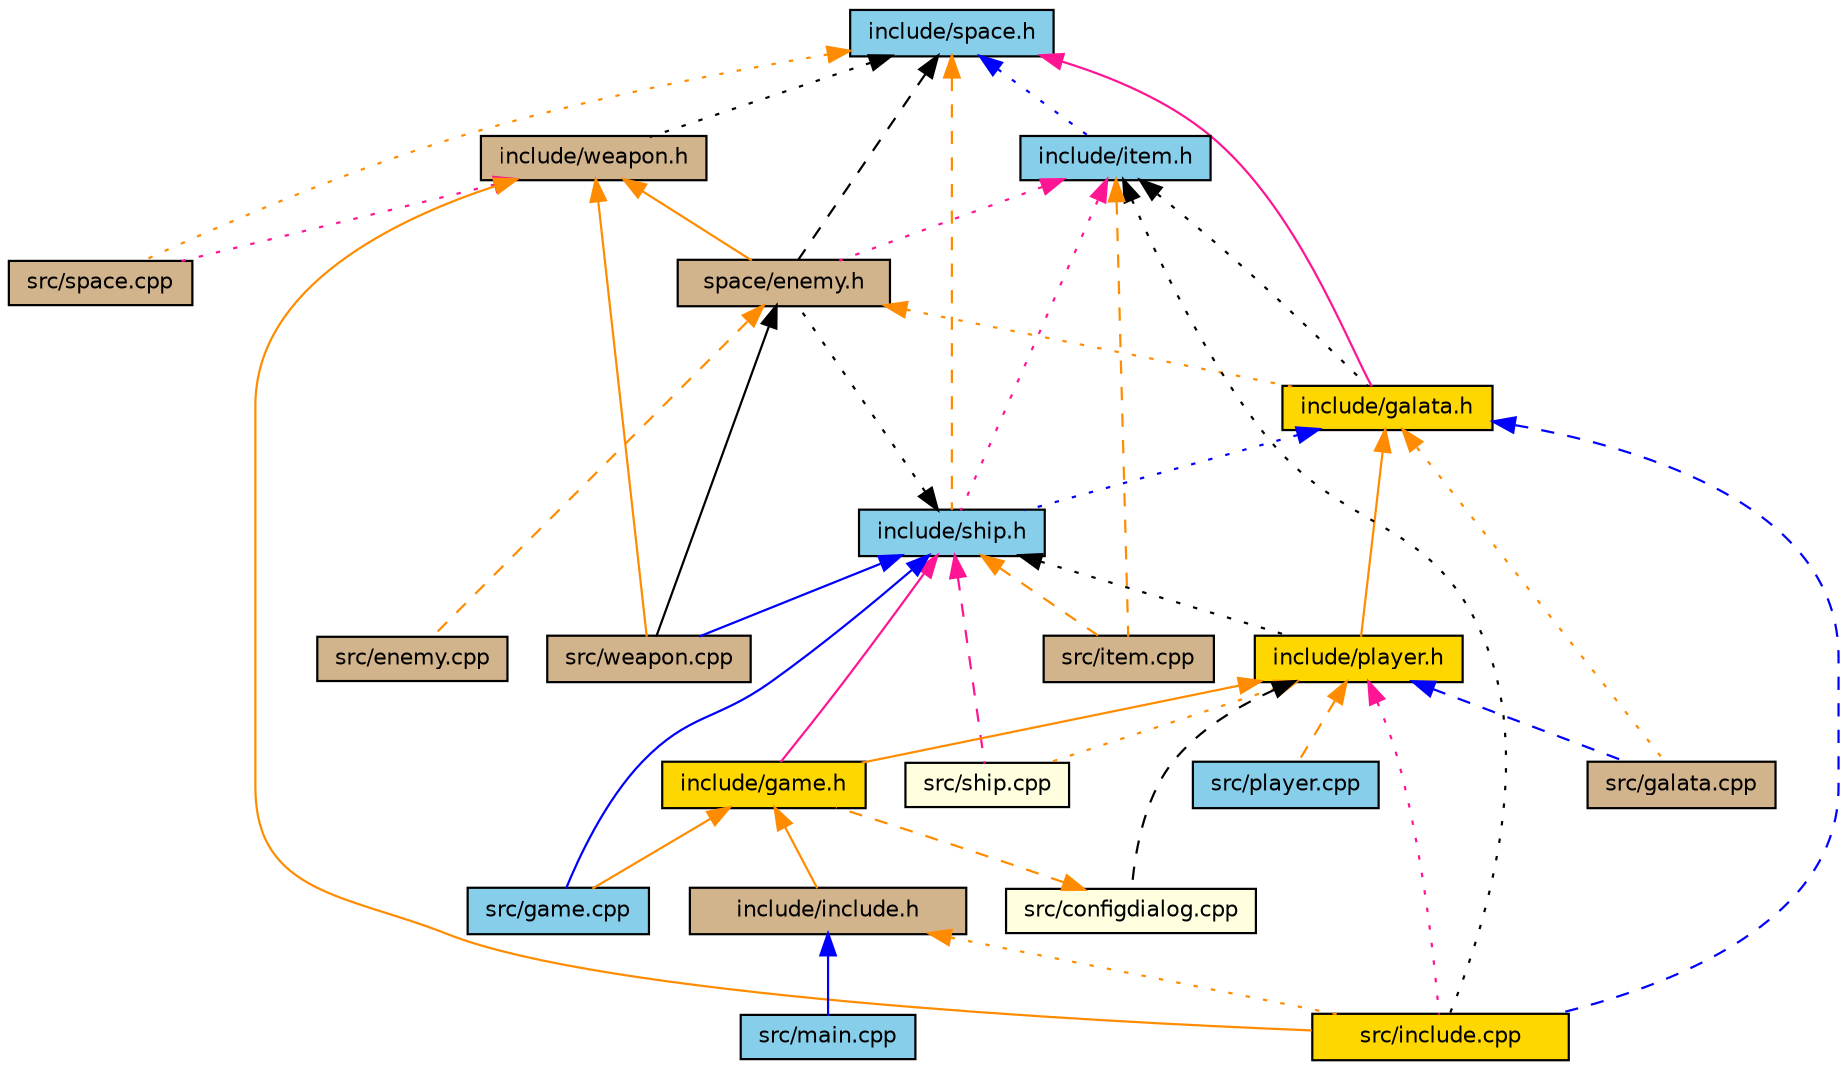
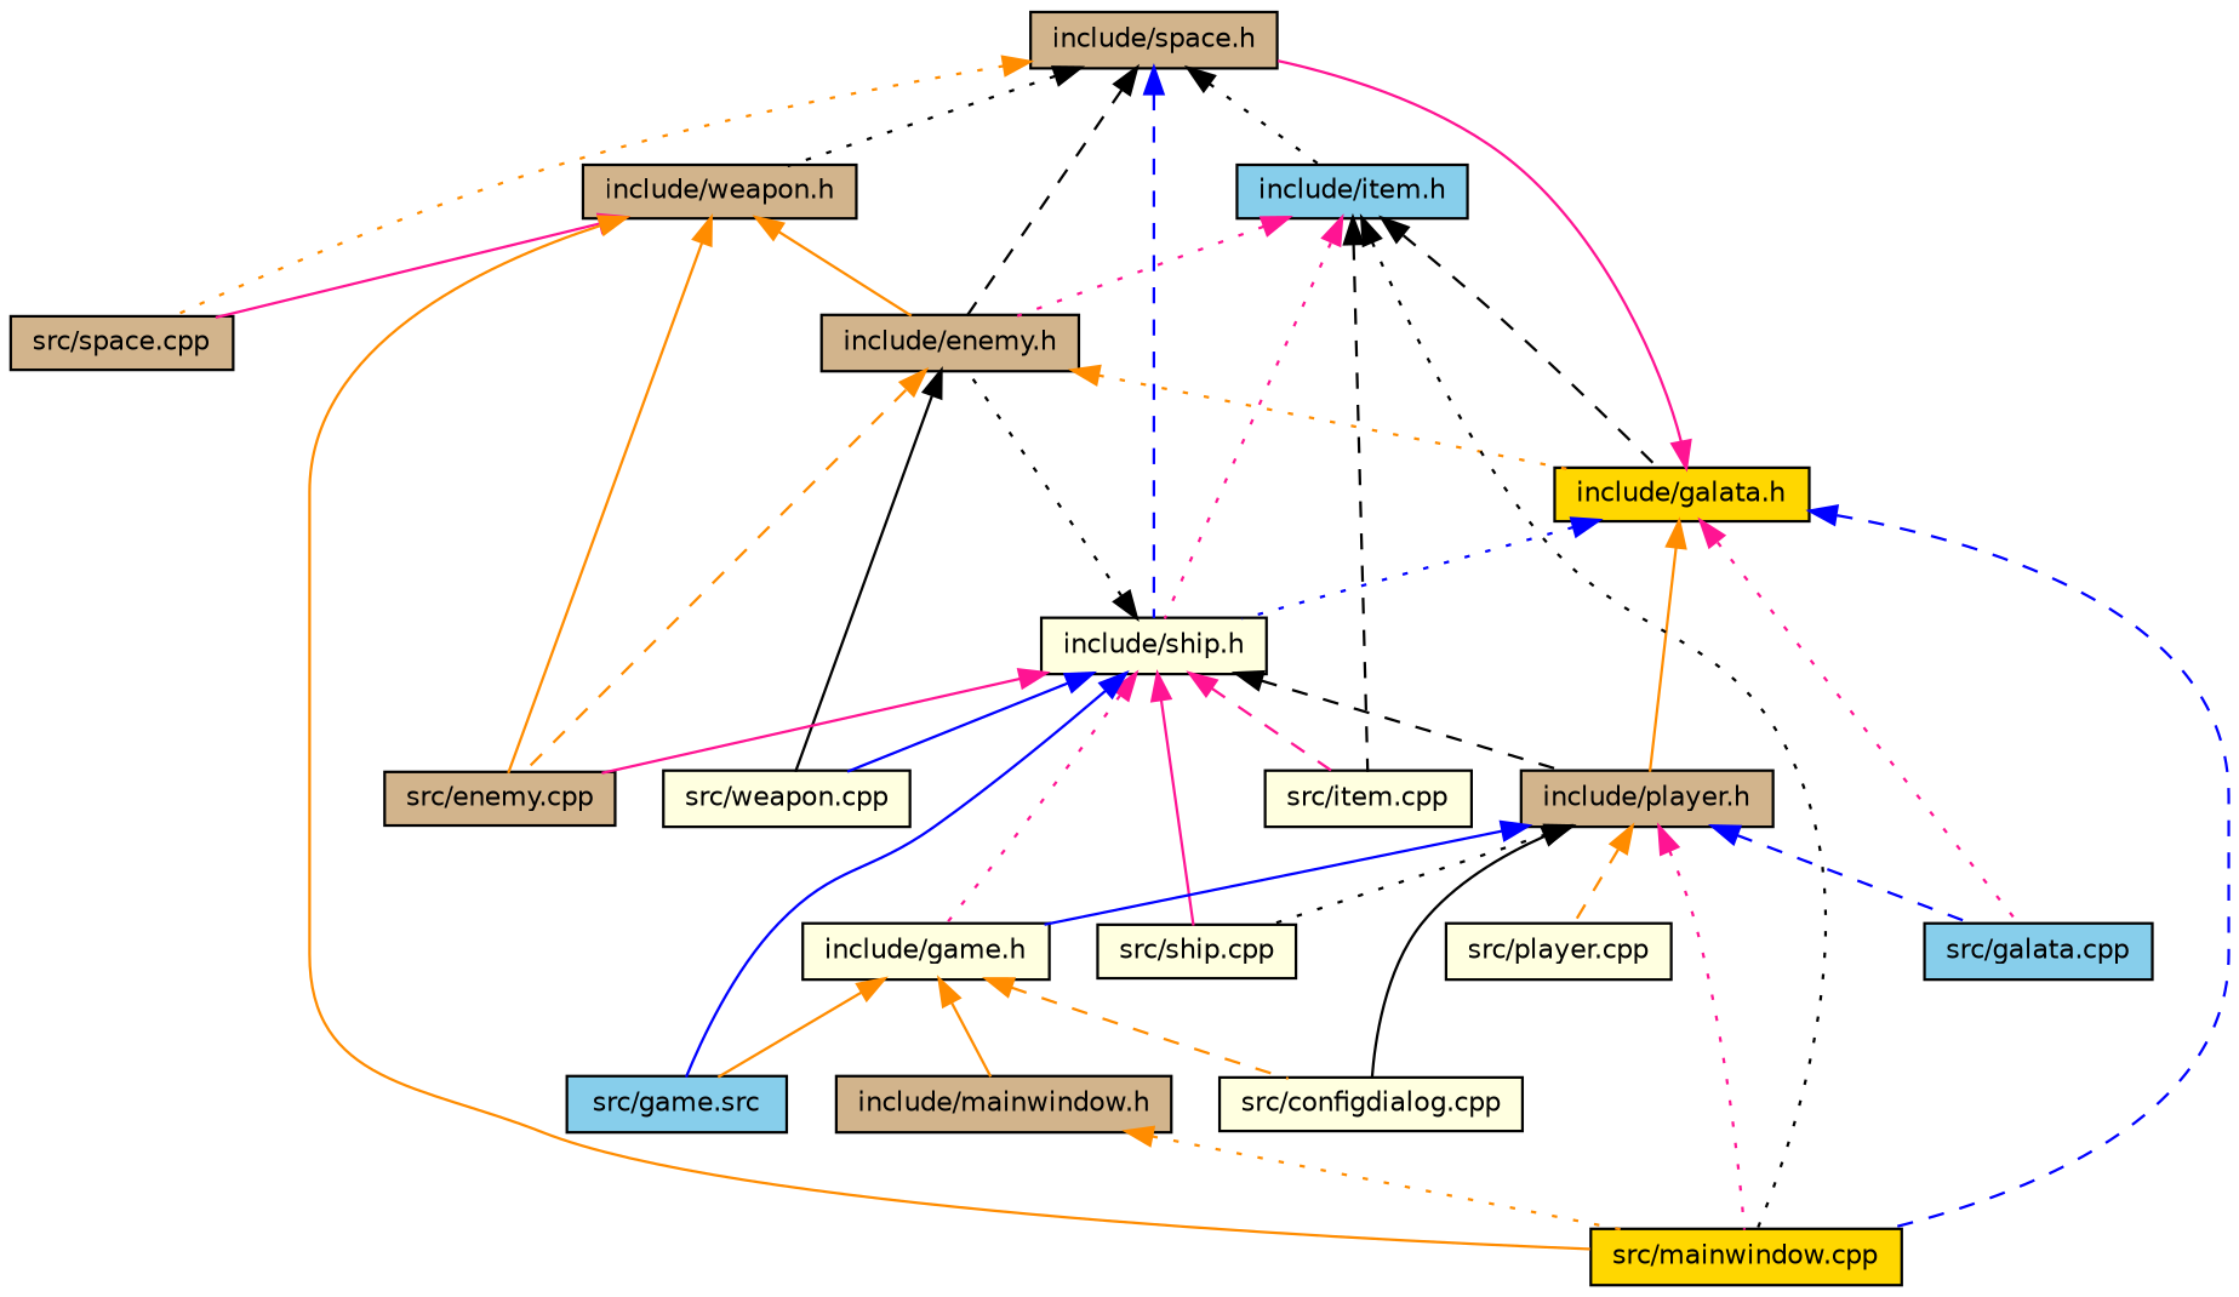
  digraph {
    node [color=black fillcolor=tan fontname=Helvetica fontsize=10 shape=record style=filled]
    edge [color=darkorange dir=back fontname=Helvetica fontsize=10 labelfontname=Helvetica labelfontsize=10 style=solid]
-   n1 [fillcolor=skyblue fontcolor=black height=0.2 label="include/space.h" width=0.4]
-   n2 [height=0.2 label="space/enemy.h" width=0.4]
+   n1 [fontcolor=black height=0.2 label="include/space.h" width=0.4]
+   n2 [height=0.2 label="include/enemy.h" width=0.4]
    n3 [fillcolor=gold height=0.2 label="include/galata.h" width=0.4]
-   n4 [fillcolor=skyblue height=0.2 label="include/ship.h" width=0.4]
+   n4 [fillcolor=lightyellow height=0.2 label="include/ship.h" width=0.4]
    n5 [height=0.2 label="include/weapon.h" width=0.4]
    n6 [height=0.2 label="src/space.cpp" width=0.4]
    n7 [fillcolor=skyblue height=0.2 label="include/item.h" width=0.4]
    n8 [height=0.2 label="src/enemy.cpp" width=0.4]
-   n9 [height=0.2 label="src/weapon.cpp" width=0.4]
-   n10 [fillcolor=gold height=0.2 label="src/include.cpp" width=0.4]
-   n11 [fillcolor=gold height=0.2 label="include/player.h" width=0.4]
-   n12 [height=0.2 label="src/galata.cpp" width=0.4]
-   n13 [fillcolor=gold height=0.2 label="include/game.h" width=0.4]
+   n9 [fillcolor=lightyellow height=0.2 label="src/weapon.cpp" width=0.4]
+   n10 [fillcolor=gold height=0.2 label="src/mainwindow.cpp" width=0.4]
+   n11 [height=0.2 label="include/player.h" width=0.4]
+   n12 [fillcolor=skyblue height=0.2 label="src/galata.cpp" width=0.4]
+   n13 [fillcolor=lightyellow height=0.2 label="include/game.h" width=0.4]
    n14 [fillcolor=lightyellow height=0.2 label="src/ship.cpp" width=0.4]
-   n15 [height=0.2 label="src/item.cpp" width=0.4]
-   n16 [fillcolor=skyblue height=0.2 label="src/game.cpp" width=0.4]
+   n15 [fillcolor=lightyellow height=0.2 label="src/item.cpp" width=0.4]
+   n16 [fillcolor=skyblue height=0.2 label="src/game.src" width=0.4]
    n17 [fillcolor=lightyellow height=0.2 label="src/configdialog.cpp" width=0.4]
-   n18 [fillcolor=skyblue height=0.2 label="src/player.cpp" width=0.4]
-   n19 [height=0.2 label="include/include.h" width=0.4]
-   n20 [fillcolor=skyblue height=0.2 label="src/main.cpp" width=0.4]
+   n18 [fillcolor=lightyellow height=0.2 label="src/player.cpp" width=0.4]
+   n19 [height=0.2 label="include/mainwindow.h" width=0.4]
    n1 -> n2 [color=black style=dashed]
-   n1 -> n3 [color=deeppink]
-   n1 -> n4 [style=dashed]
+   n3 -> n1 [color=deeppink]
+   n1 -> n4 [color=blue style=dashed]
    n1 -> n5 [color=black style=dotted]
    n1 -> n6 [style=dotted]
-   n1 -> n7 [color=blue style=dotted]
+   n1 -> n7 [color=black style=dotted]
    n2 -> n3 [style=dotted]
    n2 -> n8 [style=dashed]
    n2 -> n9 [color=black]
    n3 -> n4 [color=blue style=dotted]
    n3 -> n10 [color=blue style=dashed]
    n3 -> n11
-   n3 -> n12 [style=dotted]
+   n3 -> n12 [color=deeppink style=dotted]
    n4 -> n2 [color=black style=dotted]
+   n4 -> n8 [color=deeppink]
    n4 -> n9 [color=blue]
-   n4 -> n11 [color=black style=dotted]
-   n4 -> n13 [color=deeppink]
-   n4 -> n14 [color=deeppink style=dashed]
-   n4 -> n15 [style=dashed]
+   n4 -> n11 [color=black style=dashed]
+   n4 -> n13 [color=deeppink style=dotted]
+   n4 -> n14 [color=deeppink]
+   n4 -> n15 [color=deeppink style=dashed]
    n4 -> n16 [color=blue]
    n5 -> n2
-   n5 -> n6 [color=deeppink style=dotted]
-   n5 -> n9
+   n5 -> n6 [color=deeppink]
+   n5 -> n8
    n5 -> n10
    n7 -> n2 [color=deeppink style=dotted]
-   n7 -> n3 [color=black style=dotted]
+   n7 -> n3 [color=black style=dashed]
    n7 -> n4 [color=deeppink style=dotted]
    n7 -> n10 [color=black style=dotted]
-   n7 -> n15 [style=dashed]
+   n7 -> n15 [color=black style=dashed]
    n11 -> n10 [color=deeppink style=dotted]
    n11 -> n12 [color=blue style=dashed]
-   n11 -> n13
-   n11 -> n14 [style=dotted]
-   n11 -> n17 [color=black style=dashed]
+   n11 -> n13 [color=blue]
+   n11 -> n14 [color=black style=dotted]
+   n11 -> n17 [color=black]
    n11 -> n18 [style=dashed]
    n13 -> n16
-   n17 -> n13 [style=dashed]
+   n13 -> n17 [style=dashed]
    n13 -> n19
    n19 -> n10 [style=dotted]
-   n19 -> n20 [color=blue]
  }
